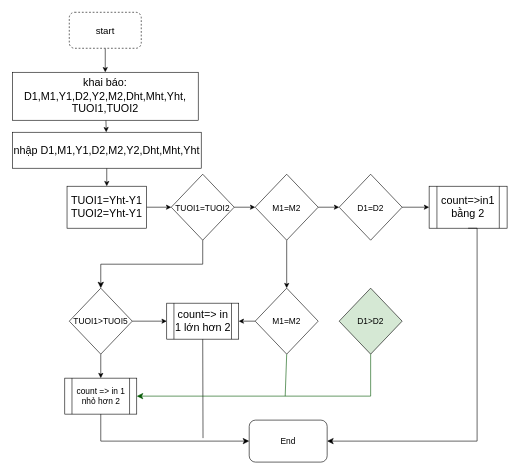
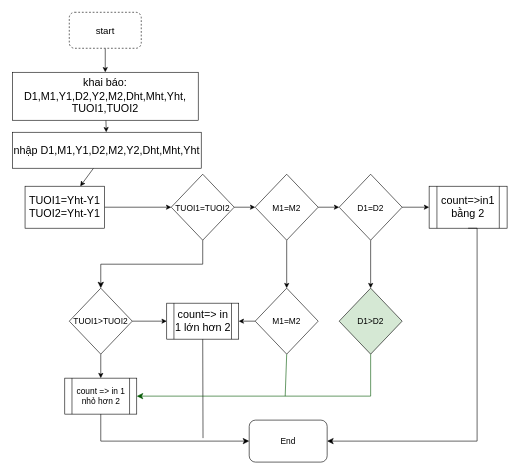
  <mxCell id="0" />
  <mxCell id="1" parent="0" />
  <mxCell id="2" value="" style="edgeStyle=none;html=1;fontSize=18;" edge="1" parent="1" source="3" target="5"><mxGeometry relative="1" as="geometry" /></mxCell>
  <mxCell id="3" value="&lt;font size=&quot;3&quot;&gt;start&lt;/font&gt;" style="rounded=1;whiteSpace=wrap;html=1;dashed=1;" vertex="1" parent="1"><mxGeometry x="115" y="20" width="120" height="60" as="geometry" /></mxCell>
  <mxCell id="4" value="" style="edgeStyle=none;html=1;fontSize=18;" edge="1" parent="1" source="5" target="7"><mxGeometry relative="1" as="geometry" /></mxCell>
  <mxCell id="5" value="khai báo: D1,M1,Y1,D2,Y2,M2,Dht,Mht,Yht,&lt;br&gt;TUOI1,TUOI2" style="rounded=0;whiteSpace=wrap;html=1;fontSize=18;" vertex="1" parent="1"><mxGeometry x="20" y="120" width="310" height="80" as="geometry" /></mxCell>
  <mxCell id="6" value="" style="edgeStyle=none;html=1;fontSize=18;" edge="1" parent="1" source="7" target="9"><mxGeometry relative="1" as="geometry" /></mxCell>
  <mxCell id="7" value="nhập D1,M1,Y1,D2,M2,Y2,Dht,Mht,Yht" style="whiteSpace=wrap;html=1;fontSize=18;rounded=0;" vertex="1" parent="1"><mxGeometry x="20" y="220" width="315" height="60" as="geometry" /></mxCell>
  <mxCell id="8" value="" style="edgeStyle=none;html=1;fontSize=18;" edge="1" parent="1" source="9" target="11"><mxGeometry relative="1" as="geometry" /></mxCell>
- <mxCell id="9" value="TUOI1=Yht-Y1&lt;br&gt;TUOI2=Yht-Y1" style="whiteSpace=wrap;html=1;fontSize=18;rounded=0;" vertex="1" parent="1"><mxGeometry x="111.25" y="310" width="132.5" height="70" as="geometry" /></mxCell>
+ <mxCell id="9" value="TUOI1=Yht-Y1&lt;br&gt;TUOI2=Yht-Y1" style="whiteSpace=wrap;html=1;fontSize=18;rounded=0;" vertex="1" parent="1"><mxGeometry x="41.25" y="310" width="132.5" height="70" as="geometry" /></mxCell>
  <mxCell id="10" value="" style="edgeStyle=none;html=1;fontSize=14;" edge="1" parent="1" source="11" target="14"><mxGeometry relative="1" as="geometry" /></mxCell>
  <mxCell id="11" value="&lt;font style=&quot;font-size: 14px;&quot;&gt;TUOI1=TUOI2&lt;/font&gt;" style="rhombus;whiteSpace=wrap;html=1;fontSize=18;rounded=0;" vertex="1" parent="1"><mxGeometry x="285" y="290" width="105" height="110" as="geometry" /></mxCell>
  <mxCell id="12" value="" style="edgeStyle=none;html=1;fontSize=14;" edge="1" parent="1" source="14" target="17"><mxGeometry relative="1" as="geometry" /></mxCell>
  <mxCell id="13" value="" style="edgeStyle=none;html=1;fontSize=14;" edge="1" parent="1" source="14" target="21"><mxGeometry relative="1" as="geometry" /></mxCell>
  <mxCell id="14" value="&lt;span style=&quot;font-size: 14px;&quot;&gt;M1=M2&lt;/span&gt;" style="rhombus;whiteSpace=wrap;html=1;fontSize=18;rounded=0;" vertex="1" parent="1"><mxGeometry x="425" y="290" width="105" height="110" as="geometry" /></mxCell>
  <mxCell id="15" value="" style="edgeStyle=none;html=1;fontSize=14;" edge="1" parent="1" source="17" target="18"><mxGeometry relative="1" as="geometry" /></mxCell>
+ <mxCell id="16" value="" style="edgeStyle=none;html=1;fontSize=14;" edge="1" parent="1" source="17" target="19"><mxGeometry relative="1" as="geometry" /></mxCell>
  <mxCell id="17" value="&lt;span style=&quot;font-size: 14px;&quot;&gt;D1=D2&lt;/span&gt;" style="rhombus;whiteSpace=wrap;html=1;fontSize=18;rounded=0;" vertex="1" parent="1"><mxGeometry x="565" y="290" width="105" height="110" as="geometry" /></mxCell>
  <mxCell id="18" value="count=&amp;gt;in1 bằng 2" style="shape=process;whiteSpace=wrap;html=1;backgroundOutline=1;fontSize=18;rounded=0;" vertex="1" parent="1"><mxGeometry x="715" y="310" width="130" height="70" as="geometry" /></mxCell>
  <mxCell id="19" value="&lt;span style=&quot;font-size: 14px;&quot;&gt;D1&amp;gt;D2&lt;/span&gt;" style="rhombus;whiteSpace=wrap;html=1;fontSize=18;rounded=0;fillColor=#d5e8d4;" vertex="1" parent="1"><mxGeometry x="565" y="480" width="105" height="110" as="geometry" /></mxCell>
  <mxCell id="20" value="" style="edgeStyle=none;html=1;fontSize=14;" edge="1" parent="1" source="21" target="22"><mxGeometry relative="1" as="geometry" /></mxCell>
  <mxCell id="21" value="&lt;span style=&quot;font-size: 14px;&quot;&gt;M1=M2&lt;/span&gt;" style="rhombus;whiteSpace=wrap;html=1;fontSize=18;rounded=0;" vertex="1" parent="1"><mxGeometry x="425" y="480" width="105" height="110" as="geometry" /></mxCell>
  <mxCell id="22" value="count=&amp;gt; in 1 lớn hơn 2" style="shape=process;whiteSpace=wrap;html=1;backgroundOutline=1;fontSize=18;rounded=0;" vertex="1" parent="1"><mxGeometry x="277.5" y="505" width="120" height="60" as="geometry" /></mxCell>
  <mxCell id="23" value="" style="edgeStyle=none;html=1;fontSize=14;" edge="1" parent="1" source="25" target="22"><mxGeometry relative="1" as="geometry" /></mxCell>
  <mxCell id="24" value="" style="edgeStyle=none;html=1;fontSize=14;" edge="1" parent="1" source="25" target="27"><mxGeometry relative="1" as="geometry" /></mxCell>
- <mxCell id="25" value="TUOI1&amp;gt;TUOI5" style="rhombus;whiteSpace=wrap;html=1;fontSize=14;" vertex="1" parent="1"><mxGeometry x="115" y="480" width="105" height="110" as="geometry" /></mxCell>
+ <mxCell id="25" value="TUOI1&amp;gt;TUOI2" style="rhombus;whiteSpace=wrap;html=1;fontSize=14;" vertex="1" parent="1"><mxGeometry x="115" y="480" width="105" height="110" as="geometry" /></mxCell>
  <mxCell id="26" value="" style="edgeStyle=elbowEdgeStyle;elbow=vertical;endArrow=classic;html=1;curved=0;rounded=0;endSize=8;startSize=8;fontSize=14;exitX=0.5;exitY=1;exitDx=0;exitDy=0;entryX=0.5;entryY=0;entryDx=0;entryDy=0;" edge="1" parent="1" source="11" target="25"><mxGeometry width="50" height="50" relative="1" as="geometry"><mxPoint x="385" y="520" as="sourcePoint" /><mxPoint x="435" y="470" as="targetPoint" /></mxGeometry></mxCell>
  <mxCell id="27" value="count =&amp;gt; in 1 nhỏ hơn 2" style="shape=process;whiteSpace=wrap;html=1;backgroundOutline=1;fontSize=14;" vertex="1" parent="1"><mxGeometry x="107.5" y="630" width="120" height="60" as="geometry" /></mxCell>
  <mxCell id="28" value="End" style="rounded=1;whiteSpace=wrap;html=1;fontSize=14;" vertex="1" parent="1"><mxGeometry x="415" y="700" width="130" height="70" as="geometry" /></mxCell>
  <mxCell id="29" value="" style="edgeStyle=segmentEdgeStyle;endArrow=classic;html=1;curved=0;rounded=0;endSize=8;startSize=8;fontSize=14;exitX=0.5;exitY=1;exitDx=0;exitDy=0;entryX=1;entryY=0.5;entryDx=0;entryDy=0;" edge="1" parent="1" source="18" target="28"><mxGeometry width="50" height="50" relative="1" as="geometry"><mxPoint x="685" y="650" as="sourcePoint" /><mxPoint x="735" y="600" as="targetPoint" /><Array as="points"><mxPoint x="795" y="380" /><mxPoint x="795" y="735" /></Array></mxGeometry></mxCell>
  <mxCell id="30" value="" style="edgeStyle=segmentEdgeStyle;endArrow=classic;html=1;curved=0;rounded=0;endSize=8;startSize=8;fontSize=14;exitX=0.5;exitY=1;exitDx=0;exitDy=0;entryX=0;entryY=0.5;entryDx=0;entryDy=0;" edge="1" parent="1" source="27" target="28"><mxGeometry width="50" height="50" relative="1" as="geometry"><mxPoint x="385" y="610" as="sourcePoint" /><mxPoint x="435" y="560" as="targetPoint" /><Array as="points"><mxPoint x="168" y="735" /></Array></mxGeometry></mxCell>
  <mxCell id="31" value="" style="endArrow=none;html=1;fontSize=14;entryX=0.5;entryY=1;entryDx=0;entryDy=0;" edge="1" parent="1" target="22"><mxGeometry width="50" height="50" relative="1" as="geometry"><mxPoint x="338" y="730" as="sourcePoint" /><mxPoint x="435" y="560" as="targetPoint" /></mxGeometry></mxCell>
  <mxCell id="32" value="" style="edgeStyle=segmentEdgeStyle;endArrow=classic;html=1;curved=0;rounded=0;endSize=8;startSize=8;fontSize=14;fillColor=#008a00;strokeColor=#005700;exitX=0.5;exitY=1;exitDx=0;exitDy=0;entryX=1;entryY=0.5;entryDx=0;entryDy=0;" edge="1" parent="1" source="19" target="27"><mxGeometry width="50" height="50" relative="1" as="geometry"><mxPoint x="385" y="410" as="sourcePoint" /><mxPoint x="235" y="640" as="targetPoint" /><Array as="points"><mxPoint x="618" y="660" /></Array></mxGeometry></mxCell>
  <mxCell id="33" value="" style="endArrow=none;html=1;fontSize=14;entryX=0.5;entryY=1;entryDx=0;entryDy=0;fillColor=#008a00;strokeColor=#005700;" edge="1" parent="1" target="21"><mxGeometry width="50" height="50" relative="1" as="geometry"><mxPoint x="475" y="660" as="sourcePoint" /><mxPoint x="435" y="360" as="targetPoint" /></mxGeometry></mxCell>
